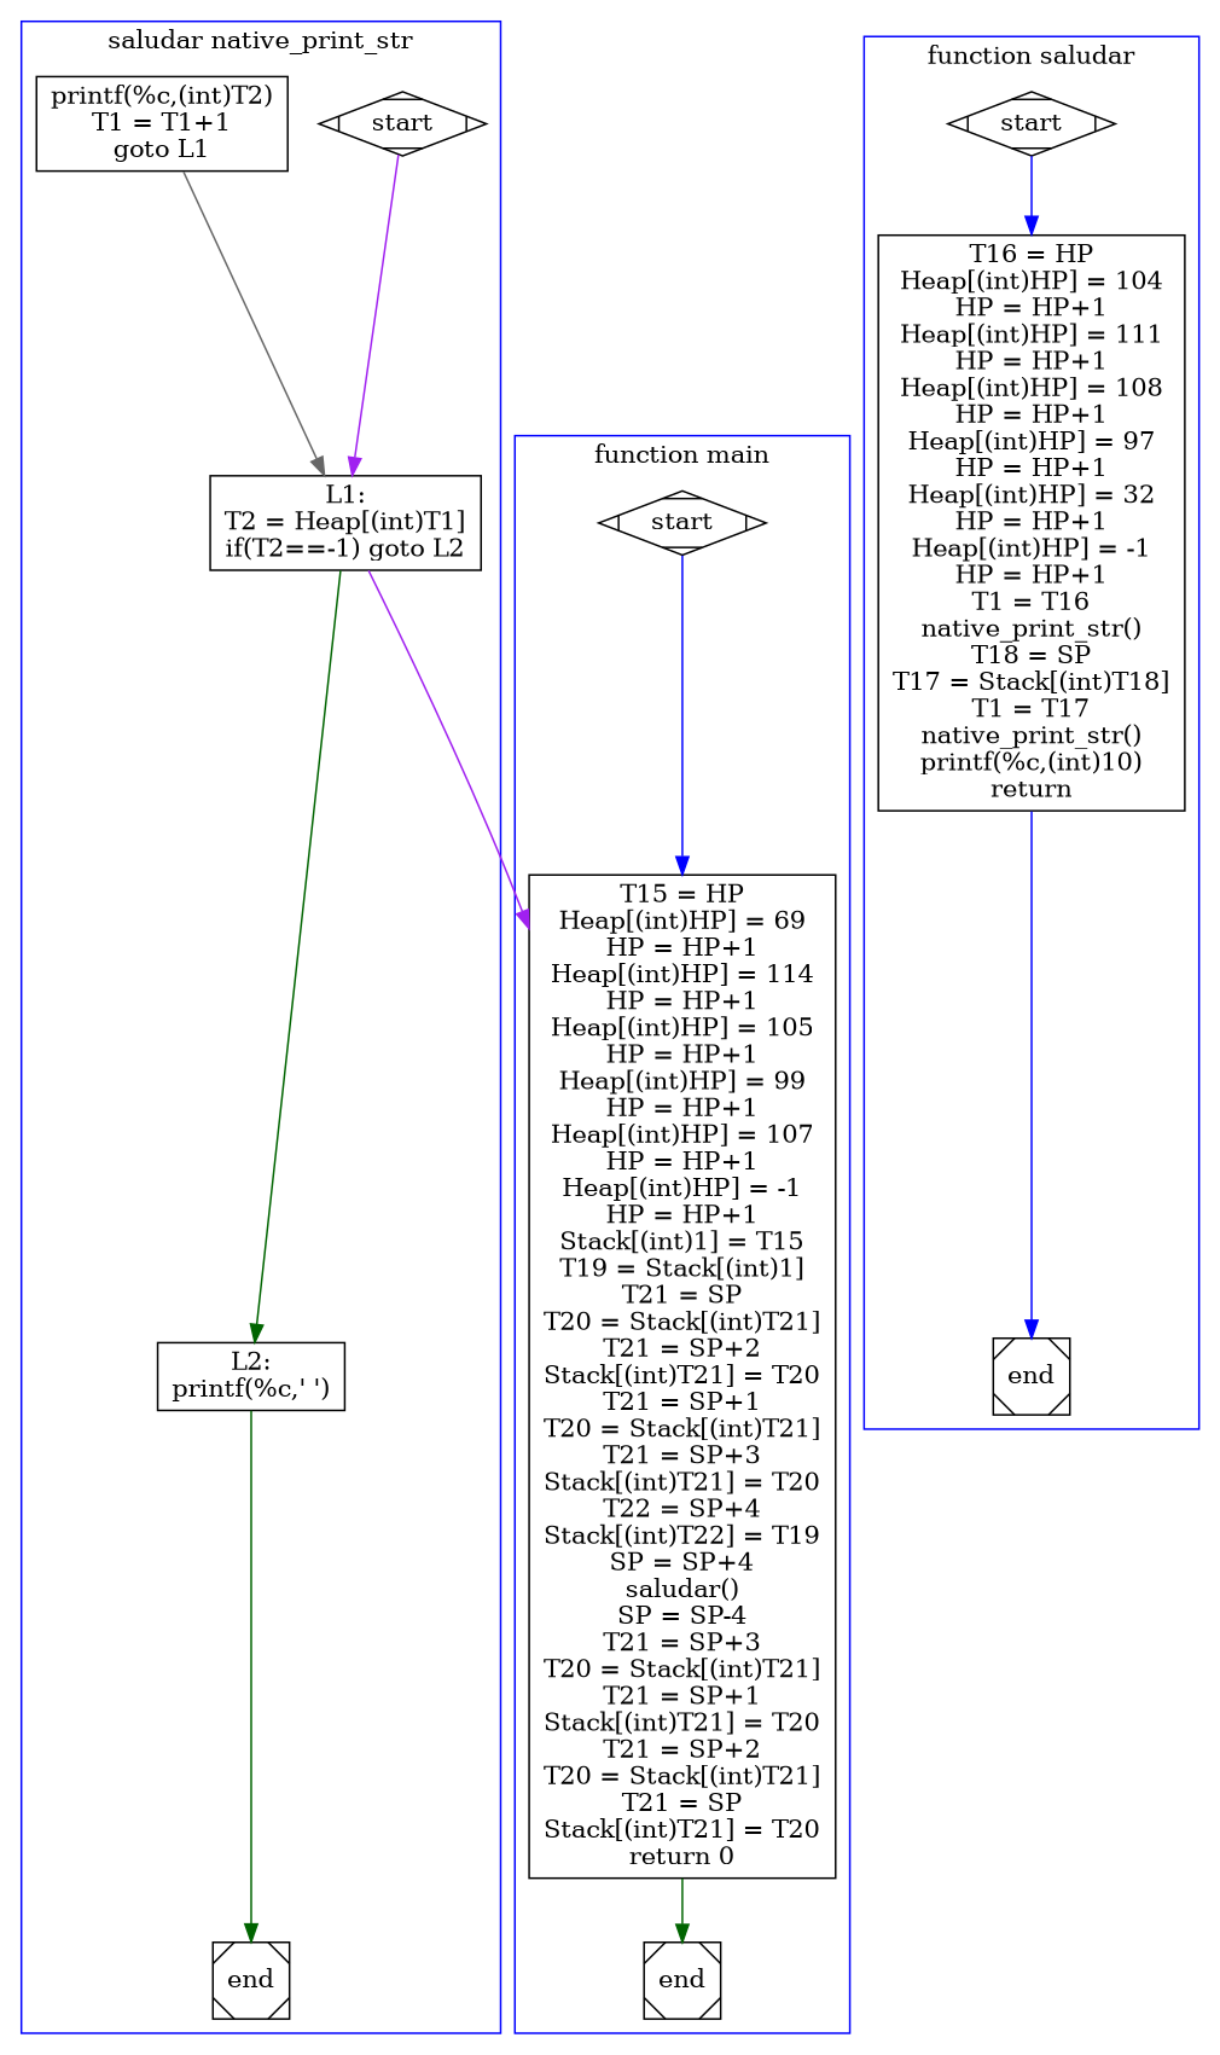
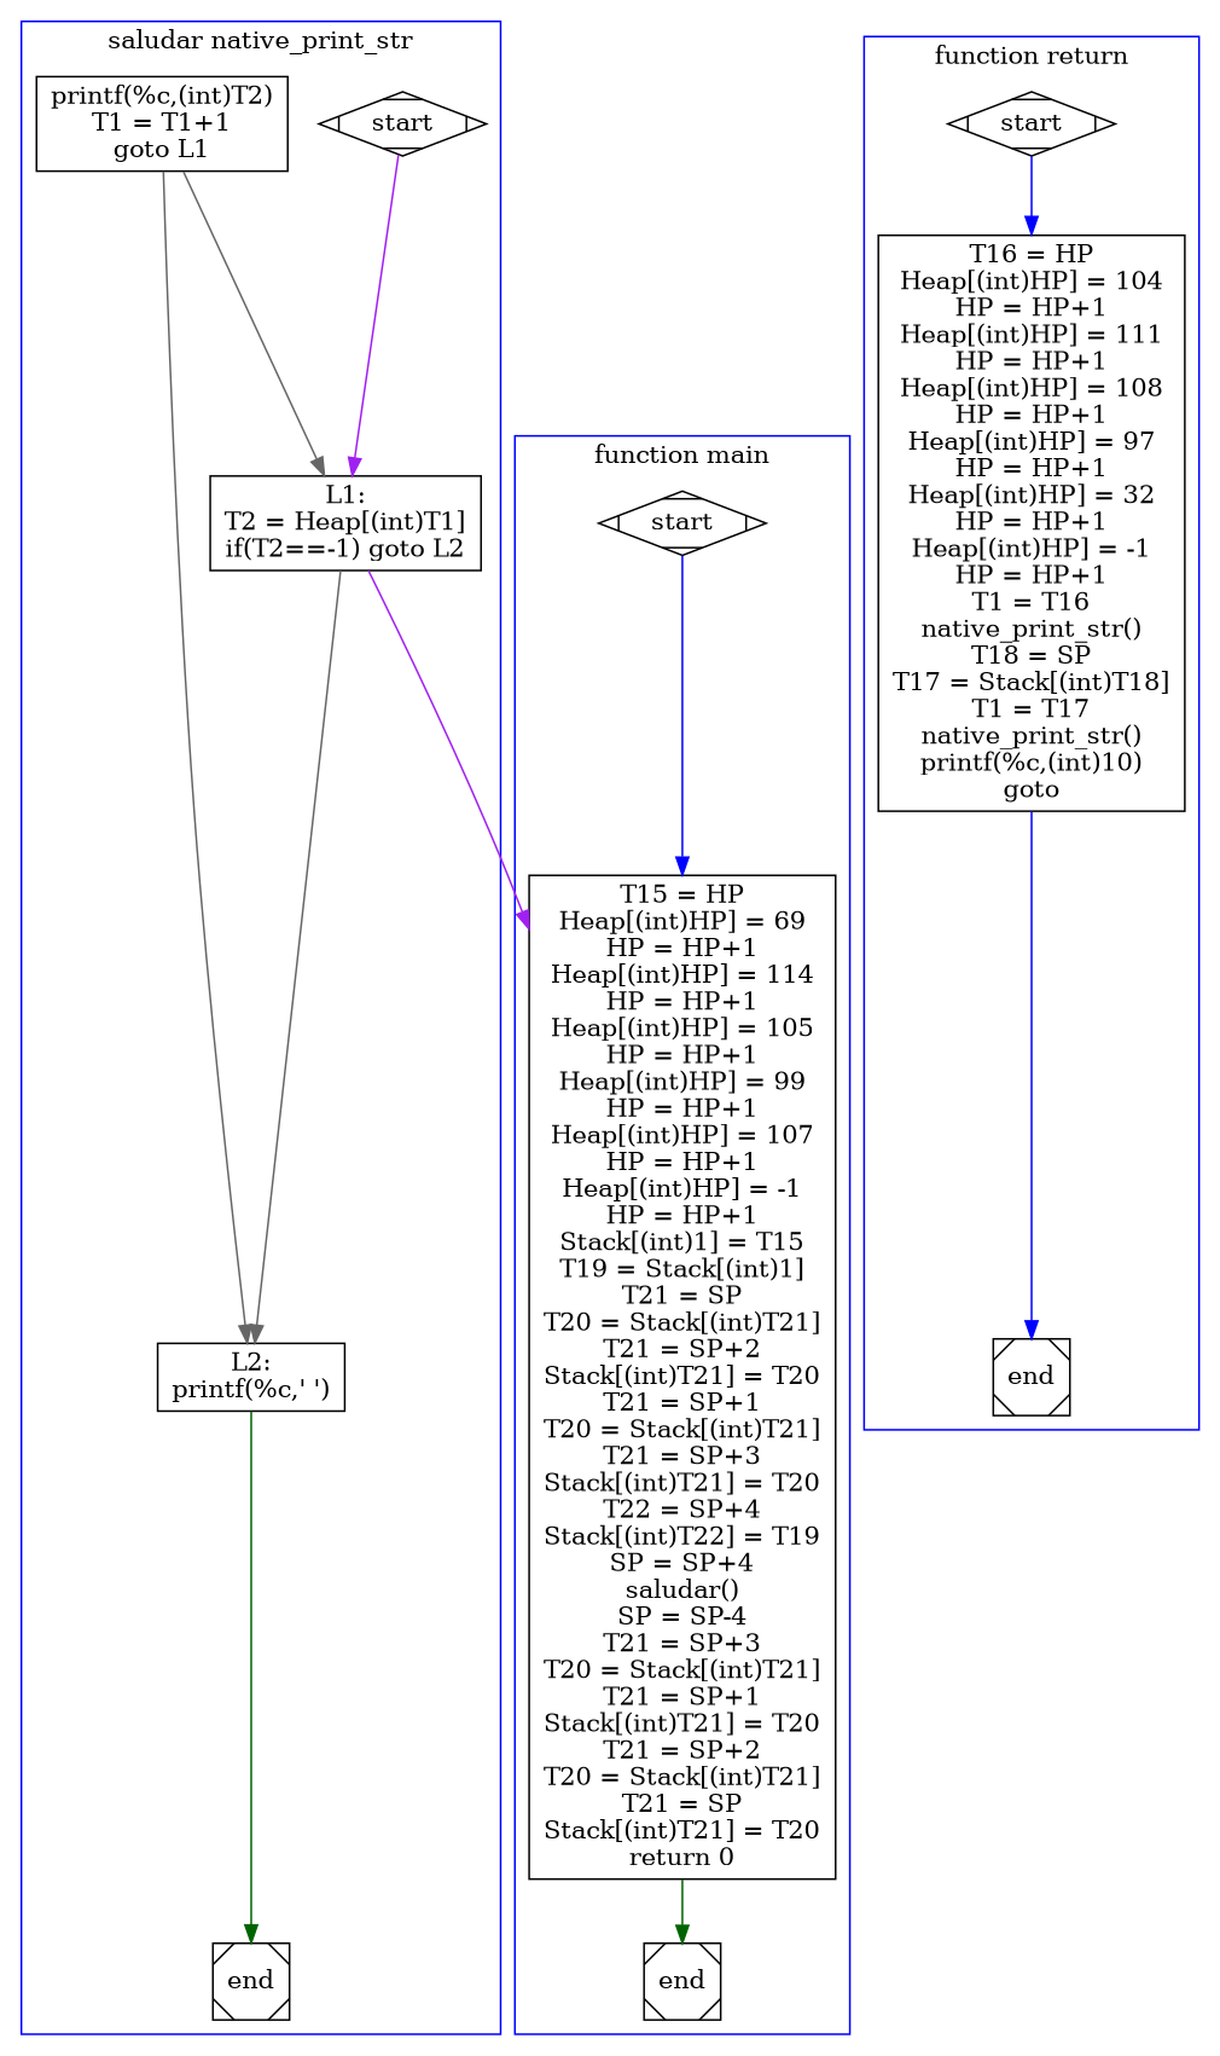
  digraph {
    node [shape=rectangle]
    edge [color=darkgreen]
    n1 [label=start shape=Mdiamond]
    n2 [label=<L1:<BR/>T2 = Heap[(int)T1]<BR/>if(T2==-1) goto L2<BR/>>]
    n3 [label=end shape=Msquare]
    n4 [label=<printf(%c,(int)T2)<BR/>T1 = T1+1<BR/>goto L1<BR/>>]
    n5 [label=<L2:<BR/>printf(%c,' ')<BR/>>]
    n6 [label=start shape=Mdiamond]
-   n7 [label=<T16 = HP<BR/>Heap[(int)HP] = 104<BR/>HP = HP+1<BR/>Heap[(int)HP] = 111<BR/>HP = HP+1<BR/>Heap[(int)HP] = 108<BR/>HP = HP+1<BR/>Heap[(int)HP] = 97<BR/>HP = HP+1<BR/>Heap[(int)HP] = 32<BR/>HP = HP+1<BR/>Heap[(int)HP] = -1<BR/>HP = HP+1<BR/>T1 = T16<BR/>native_print_str()<BR/>T18 = SP<BR/>T17 = Stack[(int)T18]<BR/>T1 = T17<BR/>native_print_str()<BR/>printf(%c,(int)10)<BR/>return<BR/>>]
+   n7 [label=<T16 = HP<BR/>Heap[(int)HP] = 104<BR/>HP = HP+1<BR/>Heap[(int)HP] = 111<BR/>HP = HP+1<BR/>Heap[(int)HP] = 108<BR/>HP = HP+1<BR/>Heap[(int)HP] = 97<BR/>HP = HP+1<BR/>Heap[(int)HP] = 32<BR/>HP = HP+1<BR/>Heap[(int)HP] = -1<BR/>HP = HP+1<BR/>T1 = T16<BR/>native_print_str()<BR/>T18 = SP<BR/>T17 = Stack[(int)T18]<BR/>T1 = T17<BR/>native_print_str()<BR/>printf(%c,(int)10)<BR/>goto<BR/>>]
    n8 [label=end shape=Msquare]
    n9 [label=start shape=Mdiamond]
    n10 [label=<T15 = HP<BR/>Heap[(int)HP] = 69<BR/>HP = HP+1<BR/>Heap[(int)HP] = 114<BR/>HP = HP+1<BR/>Heap[(int)HP] = 105<BR/>HP = HP+1<BR/>Heap[(int)HP] = 99<BR/>HP = HP+1<BR/>Heap[(int)HP] = 107<BR/>HP = HP+1<BR/>Heap[(int)HP] = -1<BR/>HP = HP+1<BR/>Stack[(int)1] = T15<BR/>T19 = Stack[(int)1]<BR/>T21 = SP<BR/>T20 = Stack[(int)T21]<BR/>T21 = SP+2<BR/>Stack[(int)T21] = T20<BR/>T21 = SP+1<BR/>T20 = Stack[(int)T21]<BR/>T21 = SP+3<BR/>Stack[(int)T21] = T20<BR/>T22 = SP+4<BR/>Stack[(int)T22] = T19<BR/>SP = SP+4<BR/>saludar()<BR/>SP = SP-4<BR/>T21 = SP+3<BR/>T20 = Stack[(int)T21]<BR/>T21 = SP+1<BR/>Stack[(int)T21] = T20<BR/>T21 = SP+2<BR/>T20 = Stack[(int)T21]<BR/>T21 = SP<BR/>Stack[(int)T21] = T20<BR/>return 0<BR/>>]
    n11 [label=end shape=Msquare]
    subgraph cluster_1 {
      color=blue
      label=" saludar native_print_str "
      n1
      n2
      n3
      n4
      n5
    }
    subgraph cluster_2 {
      color=blue
-     label=" function saludar "
+     label=" function return "
      n6
      n7
      n8
    }
    subgraph cluster_3 {
      color=blue
      label=" function main "
      n9
      n10
      n11
    }
    n1 -> n2 [color=purple]
-   n2 -> n5
+   n2 -> n5 [color=gray40]
    n2 -> n10 [color=purple]
    n4 -> n2 [color=gray40]
+   n4 -> n5 [color=gray40]
    n5 -> n3
    n6 -> n7 [color=blue]
    n7 -> n8 [color=blue]
    n9 -> n10 [color=blue]
    n10 -> n11
  }
